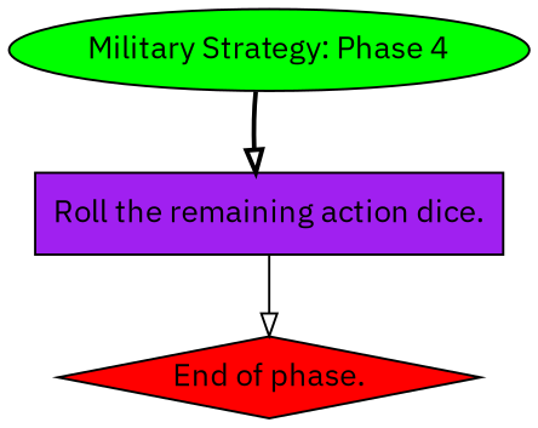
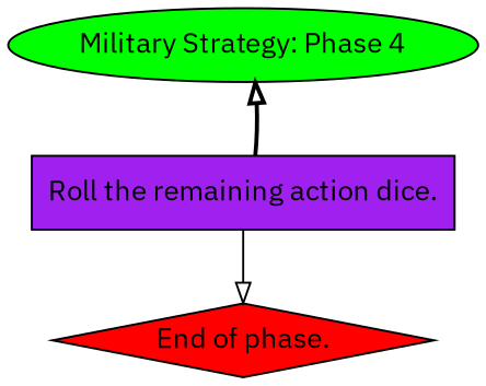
  digraph {
    rankdir=TB
    fontname="IBM Plex Sans"
    node [style=filled fontname="IBM Plex Sans"]
    edge [color=black arrowhead=onormal fontname="IBM Plex Sans"]
    n1 [fillcolor=green label="Military Strategy: Phase 4" shape=ellipse]
    n2 [fillcolor=purple label="Roll the remaining action dice.\n" shape=box]
    n3 [fillcolor=red label="End of phase." shape=diamond]
-   n1 -> n2 [style=bold]
+   n2 -> n1 [style=bold]
    n2 -> n3 [style=solid]
  }
